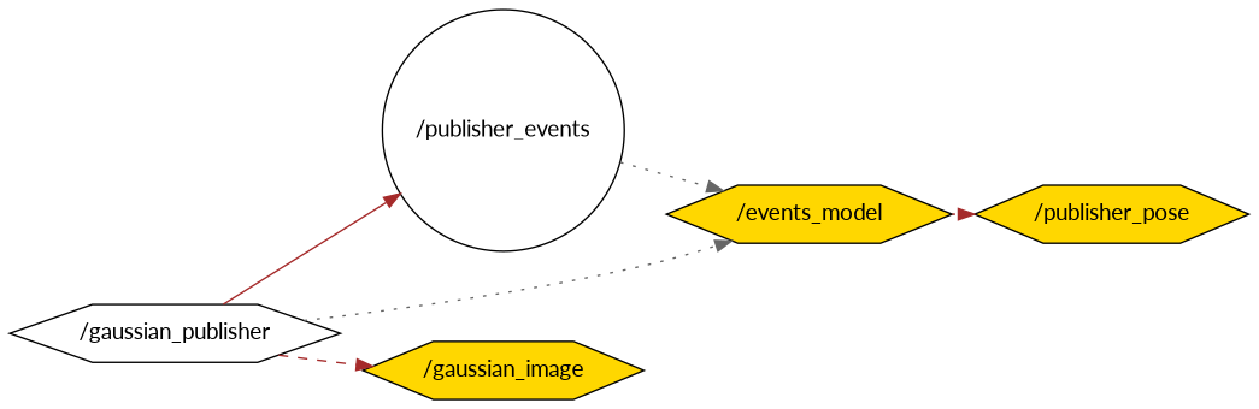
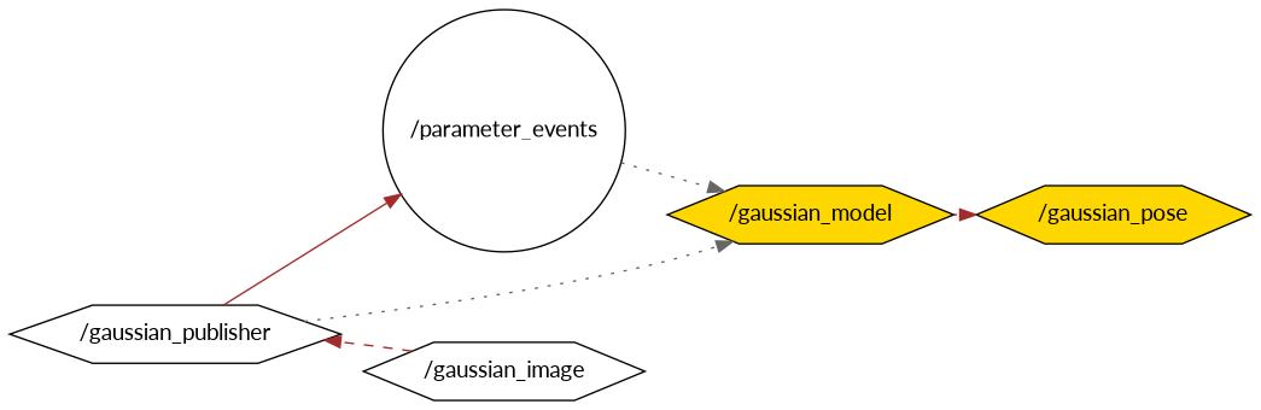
  digraph {
    compound=True
    fontname=Lato
    rank=same
    rankdir=LR
    ranksep=0.2
    node [fillcolor=gold fontname=Lato shape=hexagon style=filled]
    edge [arrowhead=normal color=brown fontname=Lato penwidth=1 style=dotted]
-   n1 [height=0.5 label="/publisher_pose" width=1.7222]
-   n2 [fillcolor=white height=0.5 label="/publisher_events" shape=circle width=2.0833]
-   n3 [height=0.5 label="/events_model" width=1.8611]
+   n1 [height=0.5 label="/gaussian_pose" width=1.7222]
+   n2 [fillcolor=white height=0.5 label="/parameter_events" shape=circle width=2.0833]
+   n3 [height=0.5 label="/gaussian_model" width=1.8611]
    n4 [fillcolor=white height=0.5 label="/gaussian_publisher" width=2.8525]
-   n5 [height=0.5 label="/gaussian_image" width=1.8611]
+   n5 [fillcolor=white height=0.5 label="/gaussian_image" width=1.8611]
    n2 -> n3 [color=gray40]
    n3 -> n1
    n4 -> n2 [style=bold]
    n4 -> n3 [color=gray40]
-   n4 -> n5 [style=dashed]
+   n5 -> n4 [style=dashed]
  }
